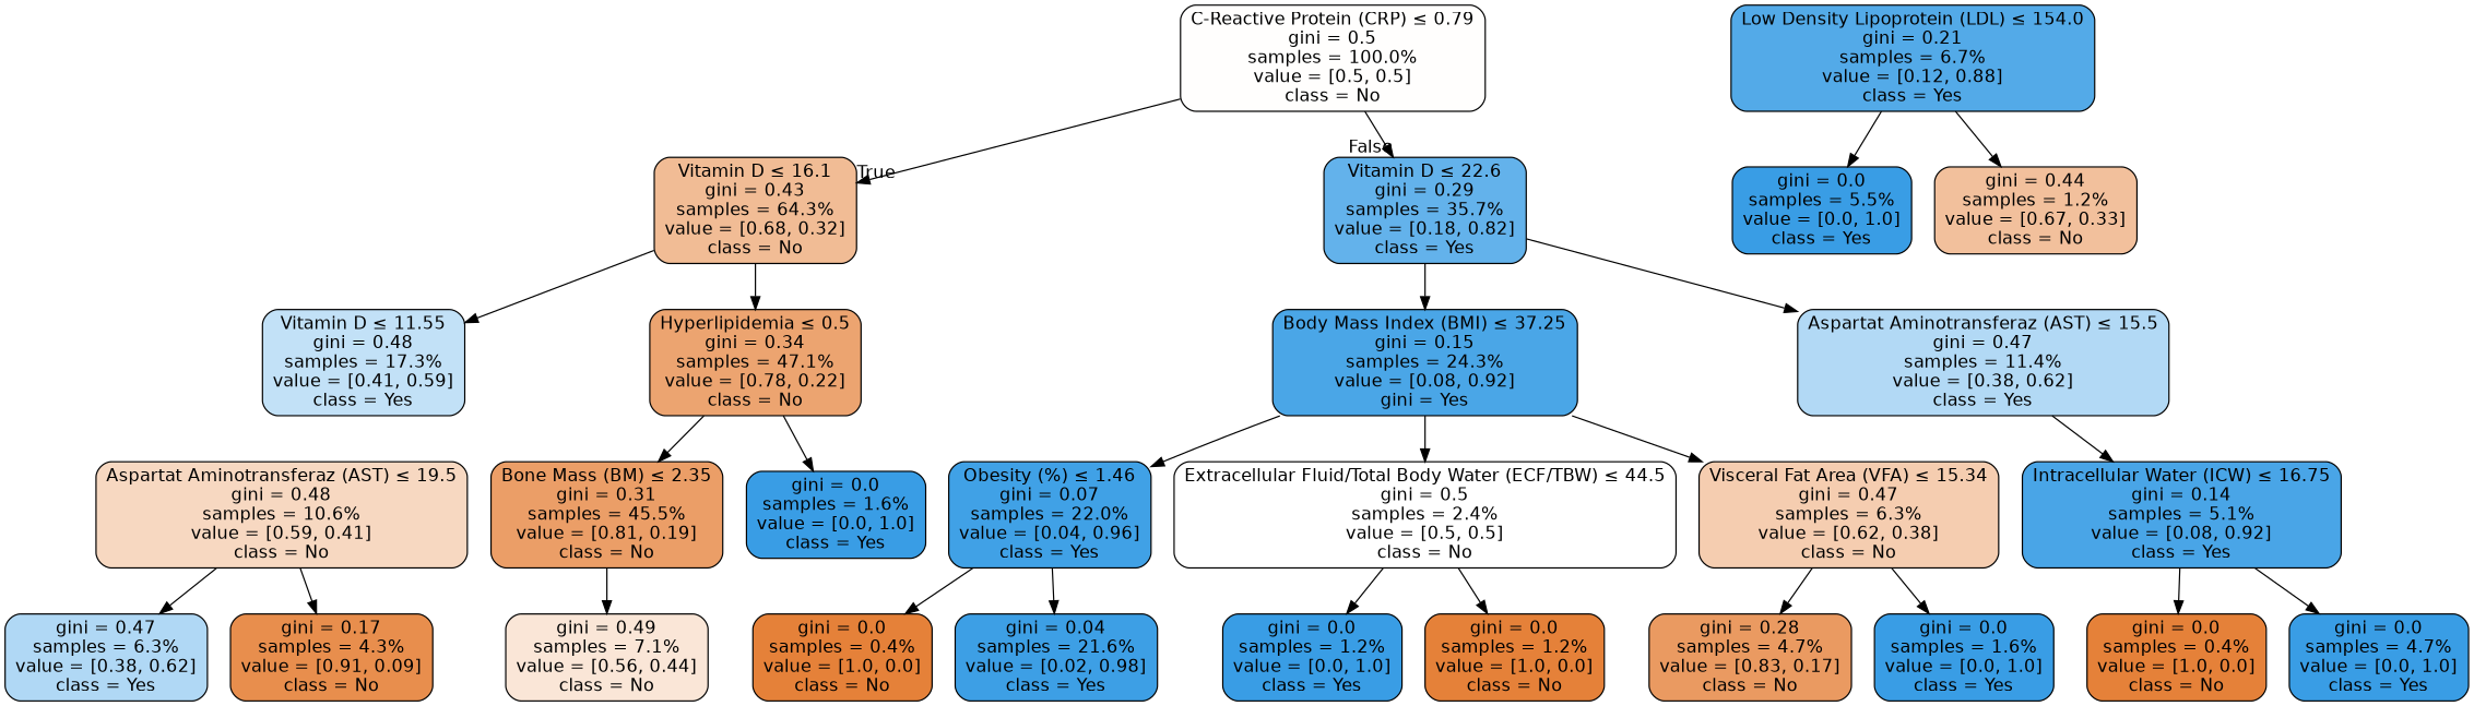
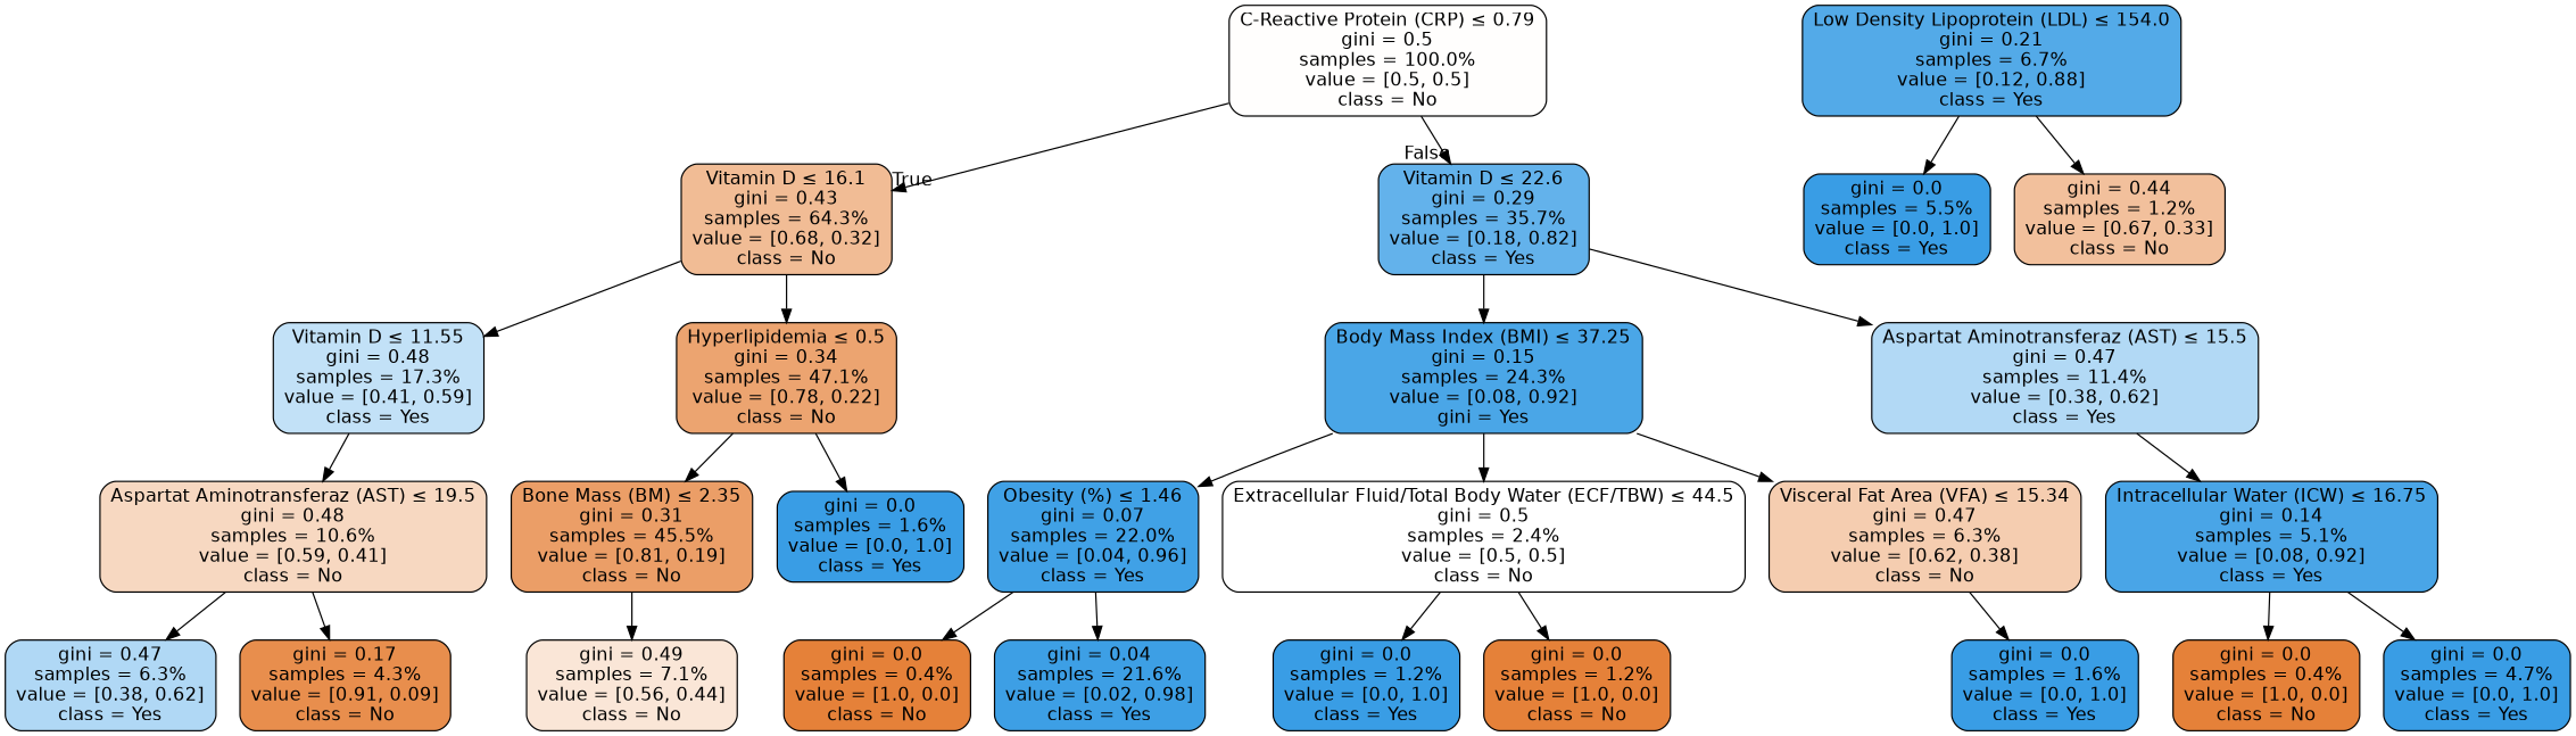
  digraph {
    node [color=black fillcolor="#399de5" fontname=helvetica shape=box style="filled, rounded"]
    edge [fontname=helvetica]
    n1 [fillcolor="#fffefd" label=<C-Reactive Protein (CRP) &le; 0.79<br/>gini = 0.5<br/>samples = 100.0%<br/>value = [0.5, 0.5]<br/>class = No>]
    n2 [fillcolor="#f1bc95" label=<Vitamin D &le; 16.1<br/>gini = 0.43<br/>samples = 64.3%<br/>value = [0.68, 0.32]<br/>class = No>]
    n3 [fillcolor="#63b2eb" label=<Vitamin D &le; 22.6<br/>gini = 0.29<br/>samples = 35.7%<br/>value = [0.18, 0.82]<br/>class = Yes>]
    n4 [fillcolor="#c2e1f7" label=<Vitamin D &le; 11.55<br/>gini = 0.48<br/>samples = 17.3%<br/>value = [0.41, 0.59]<br/>class = Yes>]
    n5 [fillcolor="#eca470" label=<Hyperlipidemia &le; 0.5<br/>gini = 0.34<br/>samples = 47.1%<br/>value = [0.78, 0.22]<br/>class = No>]
    n6 [fillcolor="#4aa6e7" label=<Body Mass Index (BMI) &le; 37.25<br/>gini = 0.15<br/>samples = 24.3%<br/>value = [0.08, 0.92]<br/>gini = Yes>]
    n7 [fillcolor="#b2d9f5" label=<Aspartat Aminotransferaz (AST) &le; 15.5<br/>gini = 0.47<br/>samples = 11.4%<br/>value = [0.38, 0.62]<br/>class = Yes>]
    n8 [fillcolor="#f7d8c1" label=<Aspartat Aminotransferaz (AST) &le; 19.5<br/>gini = 0.48<br/>samples = 10.6%<br/>value = [0.59, 0.41]<br/>class = No>]
    n9 [fillcolor="#eb9e67" label=<Bone Mass (BM) &le; 2.35<br/>gini = 0.31<br/>samples = 45.5%<br/>value = [0.81, 0.19]<br/>class = No>]
    n10 [label=<gini = 0.0<br/>samples = 1.6%<br/>value = [0.0, 1.0]<br/>class = Yes>]
    n11 [fillcolor="#b0d8f5" label=<gini = 0.47<br/>samples = 6.3%<br/>value = [0.38, 0.62]<br/>class = Yes>]
    n12 [fillcolor="#e88e4d" label=<gini = 0.17<br/>samples = 4.3%<br/>value = [0.91, 0.09]<br/>class = No>]
    n13 [fillcolor="#53aae8" label=<Low Density Lipoprotein (LDL) &le; 154.0<br/>gini = 0.21<br/>samples = 6.7%<br/>value = [0.12, 0.88]<br/>class = Yes>]
    n14 [label=<gini = 0.0<br/>samples = 5.5%<br/>value = [0.0, 1.0]<br/>class = Yes>]
    n15 [fillcolor="#f2c09c" label=<gini = 0.44<br/>samples = 1.2%<br/>value = [0.67, 0.33]<br/>class = No>]
    n16 [fillcolor="#fae6d7" label=<gini = 0.49<br/>samples = 7.1%<br/>value = [0.56, 0.44]<br/>class = No>]
    n17 [fillcolor="#40a1e6" label=<Obesity (%) &le; 1.46<br/>gini = 0.07<br/>samples = 22.0%<br/>value = [0.04, 0.96]<br/>class = Yes>]
    n18 [fillcolor="#ffffff" label=<Extracellular Fluid/Total Body Water (ECF/TBW) &le; 44.5<br/>gini = 0.5<br/>samples = 2.4%<br/>value = [0.5, 0.5]<br/>class = No>]
    n19 [fillcolor="#f5cdb0" label=<Visceral Fat Area (VFA) &le; 15.34<br/>gini = 0.47<br/>samples = 6.3%<br/>value = [0.62, 0.38]<br/>class = No>]
    n20 [fillcolor="#49a5e7" label=<Intracellular Water (ICW) &le; 16.75<br/>gini = 0.14<br/>samples = 5.1%<br/>value = [0.08, 0.92]<br/>class = Yes>]
    n21 [fillcolor="#e58139" label=<gini = 0.0<br/>samples = 0.4%<br/>value = [1.0, 0.0]<br/>class = No>]
    n22 [fillcolor="#3d9fe5" label=<gini = 0.04<br/>samples = 21.6%<br/>value = [0.02, 0.98]<br/>class = Yes>]
    n23 [label=<gini = 0.0<br/>samples = 1.2%<br/>value = [0.0, 1.0]<br/>class = Yes>]
    n24 [fillcolor="#e58139" label=<gini = 0.0<br/>samples = 1.2%<br/>value = [1.0, 0.0]<br/>class = No>]
    n25 [fillcolor="#e58139" label=<gini = 0.0<br/>samples = 0.4%<br/>value = [1.0, 0.0]<br/>class = No>]
    n26 [label=<gini = 0.0<br/>samples = 4.7%<br/>value = [0.0, 1.0]<br/>class = Yes>]
-   n27 [fillcolor="#ea9a61" label=<gini = 0.28<br/>samples = 4.7%<br/>value = [0.83, 0.17]<br/>class = No>]
    n28 [label=<gini = 0.0<br/>samples = 1.6%<br/>value = [0.0, 1.0]<br/>class = Yes>]
    n1 -> n2 [headlabel=True labelangle=45 labeldistance=2.5]
    n1 -> n3 [headlabel=False labelangle=-45 labeldistance=2.5]
    n2 -> n4
    n2 -> n5
    n3 -> n6
    n3 -> n7
+   n4 -> n8
    n5 -> n9
    n5 -> n10
    n6 -> n17
    n6 -> n18
    n6 -> n19
    n7 -> n20
    n8 -> n11
    n8 -> n12
    n9 -> n16
    n13 -> n14
    n13 -> n15
    n17 -> n21
    n17 -> n22
    n18 -> n23
    n18 -> n24
-   n19 -> n27
    n19 -> n28
    n20 -> n25
    n20 -> n26
  }
